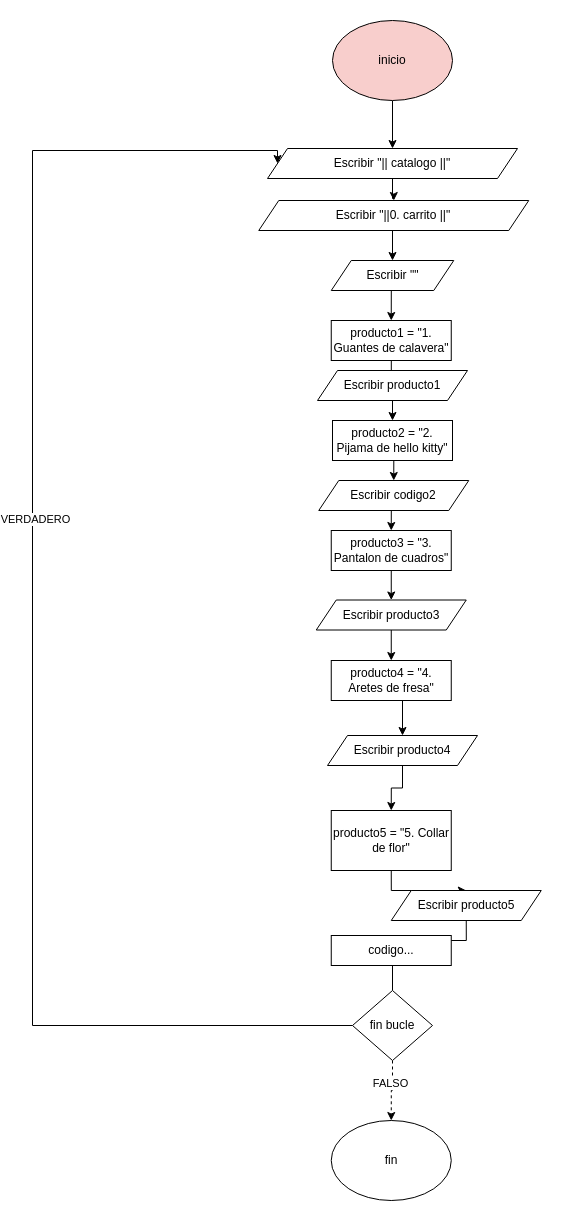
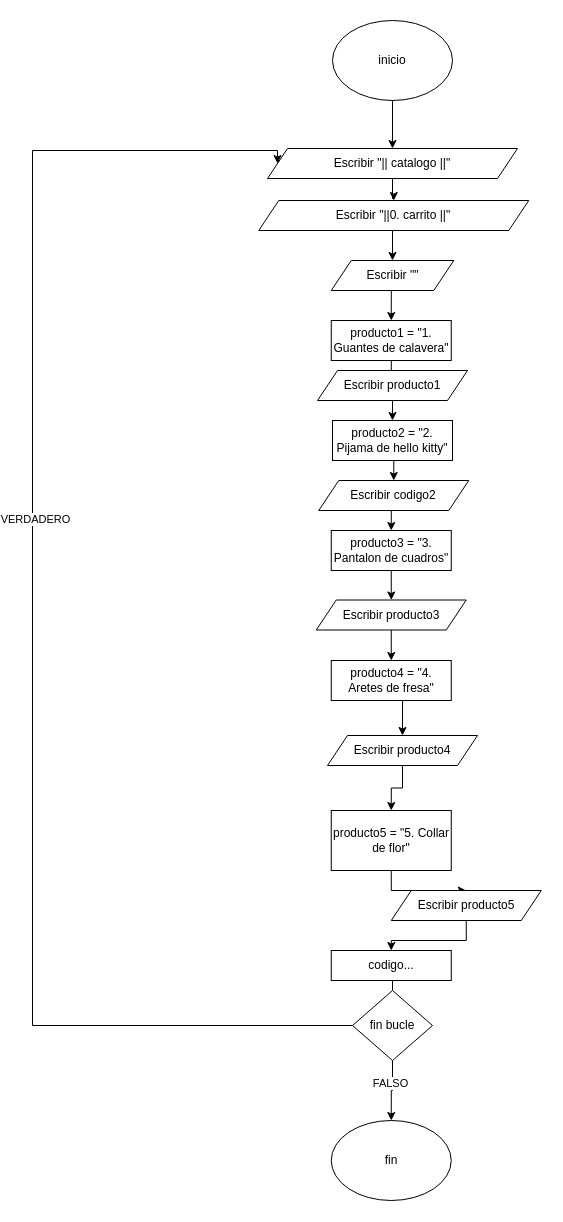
  <mxCell id="0" />
  <mxCell id="1" parent="0" />
  <mxCell id="2" style="edgeStyle=orthogonalEdgeStyle;rounded=0;orthogonalLoop=1;jettySize=auto;html=1;entryX=0.5;entryY=0;entryDx=0;entryDy=0;" parent="1" source="3" target="15" edge="1"><mxGeometry relative="1" as="geometry" /></mxCell>
- <mxCell id="3" value="inicio" style="ellipse;whiteSpace=wrap;html=1;fillColor=#f8cecc;" parent="1" vertex="1"><mxGeometry x="320" y="20" width="120" height="80" as="geometry" /></mxCell>
+ <mxCell id="3" value="inicio" style="ellipse;whiteSpace=wrap;html=1;" parent="1" vertex="1"><mxGeometry x="320" y="20" width="120" height="80" as="geometry" /></mxCell>
  <mxCell id="4" style="edgeStyle=orthogonalEdgeStyle;rounded=0;orthogonalLoop=1;jettySize=auto;html=1;entryX=0.5;entryY=0;entryDx=0;entryDy=0;" parent="1" source="5" target="21" edge="1"><mxGeometry relative="1" as="geometry" /></mxCell>
  <mxCell id="5" value="producto1 = &quot;1. Guantes de calavera&quot;" style="rounded=0;whiteSpace=wrap;html=1;" parent="1" vertex="1"><mxGeometry x="318.75" y="320" width="120" height="40" as="geometry" /></mxCell>
  <mxCell id="6" style="edgeStyle=orthogonalEdgeStyle;rounded=0;orthogonalLoop=1;jettySize=auto;html=1;exitX=0.5;exitY=1;exitDx=0;exitDy=0;entryX=0.5;entryY=0;entryDx=0;entryDy=0;" parent="1" source="7" target="23" edge="1"><mxGeometry relative="1" as="geometry" /></mxCell>
  <mxCell id="7" value="producto2 = &quot;2. Pijama de hello kitty&quot;" style="rounded=0;whiteSpace=wrap;html=1;" parent="1" vertex="1"><mxGeometry x="320" y="420" width="120" height="40" as="geometry" /></mxCell>
  <mxCell id="8" style="edgeStyle=orthogonalEdgeStyle;rounded=0;orthogonalLoop=1;jettySize=auto;html=1;exitX=0.5;exitY=1;exitDx=0;exitDy=0;entryX=0.5;entryY=0;entryDx=0;entryDy=0;" parent="1" source="9" target="25" edge="1"><mxGeometry relative="1" as="geometry" /></mxCell>
  <mxCell id="9" value="producto5 = &quot;5. Collar de flor&quot;" style="rounded=0;whiteSpace=wrap;html=1;" parent="1" vertex="1"><mxGeometry x="318.75" y="810" width="120" height="60" as="geometry" /></mxCell>
  <mxCell id="10" style="edgeStyle=orthogonalEdgeStyle;rounded=0;orthogonalLoop=1;jettySize=auto;html=1;exitX=0.5;exitY=1;exitDx=0;exitDy=0;entryX=0.5;entryY=0;entryDx=0;entryDy=0;" parent="1" source="11" target="29" edge="1"><mxGeometry relative="1" as="geometry" /></mxCell>
  <mxCell id="11" value="producto3 = &quot;3. Pantalon de cuadros&quot;" style="rounded=0;whiteSpace=wrap;html=1;" parent="1" vertex="1"><mxGeometry x="318.75" y="530" width="120" height="40" as="geometry" /></mxCell>
  <mxCell id="12" style="edgeStyle=orthogonalEdgeStyle;rounded=0;orthogonalLoop=1;jettySize=auto;html=1;exitX=0.5;exitY=1;exitDx=0;exitDy=0;entryX=0.5;entryY=0;entryDx=0;entryDy=0;" parent="1" source="13" target="27" edge="1"><mxGeometry relative="1" as="geometry" /></mxCell>
  <mxCell id="13" value="producto4 = &quot;4. Aretes de fresa&quot;" style="rounded=0;whiteSpace=wrap;html=1;" parent="1" vertex="1"><mxGeometry x="318.75" y="660" width="120" height="40" as="geometry" /></mxCell>
  <mxCell id="14" style="edgeStyle=orthogonalEdgeStyle;rounded=0;orthogonalLoop=1;jettySize=auto;html=1;" parent="1" source="15" target="17" edge="1"><mxGeometry relative="1" as="geometry" /></mxCell>
  <mxCell id="15" value="Escribir &quot;|| catalogo ||&quot;" style="shape=parallelogram;perimeter=parallelogramPerimeter;whiteSpace=wrap;html=1;fixedSize=1;" parent="1" vertex="1"><mxGeometry x="255" y="148" width="250" height="30" as="geometry" /></mxCell>
  <mxCell id="16" style="edgeStyle=orthogonalEdgeStyle;rounded=0;orthogonalLoop=1;jettySize=auto;html=1;exitX=0.5;exitY=1;exitDx=0;exitDy=0;entryX=0.5;entryY=0;entryDx=0;entryDy=0;" parent="1" source="17" target="19" edge="1"><mxGeometry relative="1" as="geometry" /></mxCell>
  <mxCell id="17" value="Escribir &quot;||0. carrito ||&quot;" style="shape=parallelogram;perimeter=parallelogramPerimeter;whiteSpace=wrap;html=1;fixedSize=1;" parent="1" vertex="1"><mxGeometry x="246.25" y="200" width="270" height="30" as="geometry" /></mxCell>
  <mxCell id="18" style="edgeStyle=orthogonalEdgeStyle;rounded=0;orthogonalLoop=1;jettySize=auto;html=1;exitX=0.5;exitY=1;exitDx=0;exitDy=0;entryX=0.5;entryY=0;entryDx=0;entryDy=0;" parent="1" source="19" target="5" edge="1"><mxGeometry relative="1" as="geometry" /></mxCell>
  <mxCell id="19" value="Escribir &quot;&quot;" style="shape=parallelogram;perimeter=parallelogramPerimeter;whiteSpace=wrap;html=1;fixedSize=1;" parent="1" vertex="1"><mxGeometry x="318.75" y="260" width="122.5" height="30" as="geometry" /></mxCell>
  <mxCell id="20" style="edgeStyle=orthogonalEdgeStyle;rounded=0;orthogonalLoop=1;jettySize=auto;html=1;exitX=0.5;exitY=1;exitDx=0;exitDy=0;entryX=0.5;entryY=0;entryDx=0;entryDy=0;" parent="1" source="21" target="7" edge="1"><mxGeometry relative="1" as="geometry" /></mxCell>
  <mxCell id="21" value="Escribir producto1" style="shape=parallelogram;perimeter=parallelogramPerimeter;whiteSpace=wrap;html=1;fixedSize=1;" parent="1" vertex="1"><mxGeometry x="305" y="370" width="150" height="30" as="geometry" /></mxCell>
  <mxCell id="22" style="edgeStyle=orthogonalEdgeStyle;rounded=0;orthogonalLoop=1;jettySize=auto;html=1;exitX=0.5;exitY=1;exitDx=0;exitDy=0;entryX=0.5;entryY=0;entryDx=0;entryDy=0;" parent="1" source="23" target="11" edge="1"><mxGeometry relative="1" as="geometry" /></mxCell>
  <mxCell id="23" value="Escribir codigo2" style="shape=parallelogram;perimeter=parallelogramPerimeter;whiteSpace=wrap;html=1;fixedSize=1;" parent="1" vertex="1"><mxGeometry x="306.25" y="480" width="150" height="30" as="geometry" /></mxCell>
  <mxCell id="24" style="edgeStyle=orthogonalEdgeStyle;rounded=0;orthogonalLoop=1;jettySize=auto;html=1;exitX=0.5;exitY=1;exitDx=0;exitDy=0;entryX=0.5;entryY=0;entryDx=0;entryDy=0;" parent="1" source="25" target="32" edge="1"><mxGeometry relative="1" as="geometry" /></mxCell>
  <mxCell id="25" value="Escribir producto5" style="shape=parallelogram;perimeter=parallelogramPerimeter;whiteSpace=wrap;html=1;fixedSize=1;" parent="1" vertex="1"><mxGeometry x="378.75" y="890" width="150" height="30" as="geometry" /></mxCell>
  <mxCell id="26" style="edgeStyle=orthogonalEdgeStyle;rounded=0;orthogonalLoop=1;jettySize=auto;html=1;exitX=0.5;exitY=1;exitDx=0;exitDy=0;entryX=0.5;entryY=0;entryDx=0;entryDy=0;" parent="1" source="27" target="9" edge="1"><mxGeometry relative="1" as="geometry" /></mxCell>
  <mxCell id="27" value="Escribir producto4" style="shape=parallelogram;perimeter=parallelogramPerimeter;whiteSpace=wrap;html=1;fixedSize=1;" parent="1" vertex="1"><mxGeometry x="315" y="735" width="150" height="30" as="geometry" /></mxCell>
  <mxCell id="28" style="edgeStyle=orthogonalEdgeStyle;rounded=0;orthogonalLoop=1;jettySize=auto;html=1;exitX=0.5;exitY=1;exitDx=0;exitDy=0;entryX=0.5;entryY=0;entryDx=0;entryDy=0;" parent="1" source="29" target="13" edge="1"><mxGeometry relative="1" as="geometry" /></mxCell>
  <mxCell id="29" value="Escribir producto3" style="shape=parallelogram;perimeter=parallelogramPerimeter;whiteSpace=wrap;html=1;fixedSize=1;" parent="1" vertex="1"><mxGeometry x="303.75" y="599.5" width="150" height="30" as="geometry" /></mxCell>
  <mxCell id="30" value="fin" style="ellipse;whiteSpace=wrap;html=1;" parent="1" vertex="1"><mxGeometry x="318.75" y="1120" width="120" height="80" as="geometry" /></mxCell>
  <mxCell id="31" style="edgeStyle=orthogonalEdgeStyle;rounded=0;orthogonalLoop=1;jettySize=auto;html=1;exitX=0.5;exitY=1;exitDx=0;exitDy=0;entryX=0.5;entryY=0;entryDx=0;entryDy=0;endArrow=none;" parent="1" source="32" target="37" edge="1"><mxGeometry relative="1" as="geometry" /></mxCell>
- <mxCell id="32" value="codigo..." style="rounded=0;whiteSpace=wrap;html=1;" parent="1" vertex="1"><mxGeometry x="318.75" y="935" width="120" height="30" as="geometry" /></mxCell>
- <mxCell id="33" style="edgeStyle=orthogonalEdgeStyle;rounded=0;orthogonalLoop=1;jettySize=auto;html=1;exitX=0.5;exitY=1;exitDx=0;exitDy=0;entryX=0.5;entryY=0;entryDx=0;entryDy=0;dashed=1;" parent="1" source="37" target="30" edge="1"><mxGeometry relative="1" as="geometry" /></mxCell>
+ <mxCell id="32" value="codigo..." style="rounded=0;whiteSpace=wrap;html=1;" parent="1" vertex="1"><mxGeometry x="318.75" y="950" width="120" height="30" as="geometry" /></mxCell>
+ <mxCell id="33" style="edgeStyle=orthogonalEdgeStyle;rounded=0;orthogonalLoop=1;jettySize=auto;html=1;exitX=0.5;exitY=1;exitDx=0;exitDy=0;entryX=0.5;entryY=0;entryDx=0;entryDy=0;" parent="1" source="37" target="30" edge="1"><mxGeometry relative="1" as="geometry" /></mxCell>
  <mxCell id="34" value="FALSO" style="edgeLabel;html=1;align=center;verticalAlign=middle;resizable=0;points=[];" parent="33" vertex="1" connectable="0"><mxGeometry x="-0.292" y="-3" relative="1" as="geometry"><mxPoint as="offset" /></mxGeometry></mxCell>
  <mxCell id="35" style="edgeStyle=orthogonalEdgeStyle;rounded=0;orthogonalLoop=1;jettySize=auto;html=1;entryX=0;entryY=0.5;entryDx=0;entryDy=0;" parent="1" source="37" target="15" edge="1"><mxGeometry relative="1" as="geometry"><mxPoint x="50" y="150" as="targetPoint" /><Array as="points"><mxPoint x="20" y="1025" /><mxPoint x="20" y="150" /><mxPoint x="265" y="150" /></Array></mxGeometry></mxCell>
  <mxCell id="36" value="VERDADERO" style="edgeLabel;html=1;align=center;verticalAlign=middle;resizable=0;points=[];" parent="35" vertex="1" connectable="0"><mxGeometry x="0.138" y="-2" relative="1" as="geometry"><mxPoint as="offset" /></mxGeometry></mxCell>
  <mxCell id="37" value="fin bucle" style="rhombus;whiteSpace=wrap;html=1;" parent="1" vertex="1"><mxGeometry x="340" y="990" width="80" height="70" as="geometry" /></mxCell>
